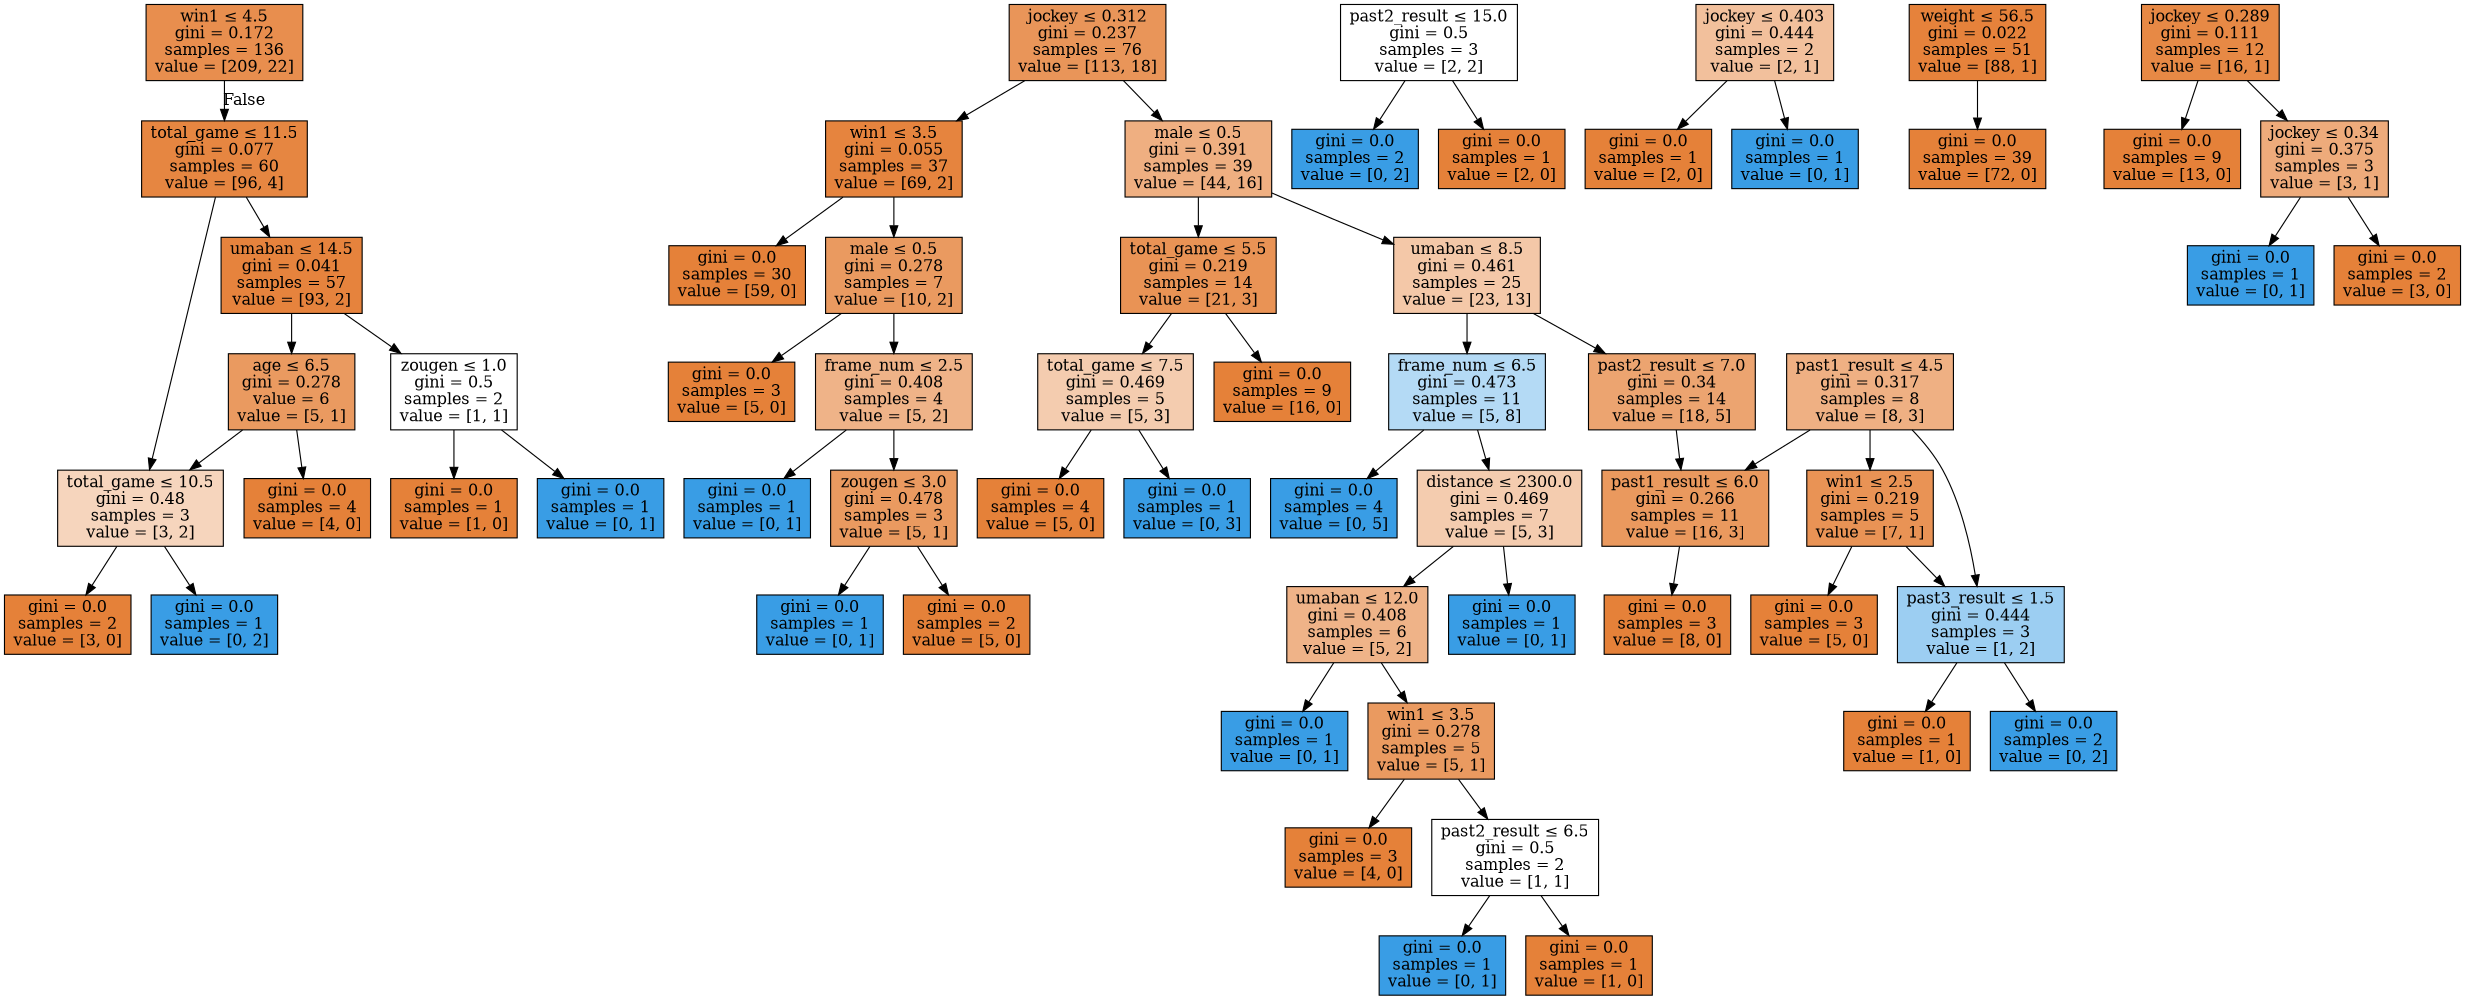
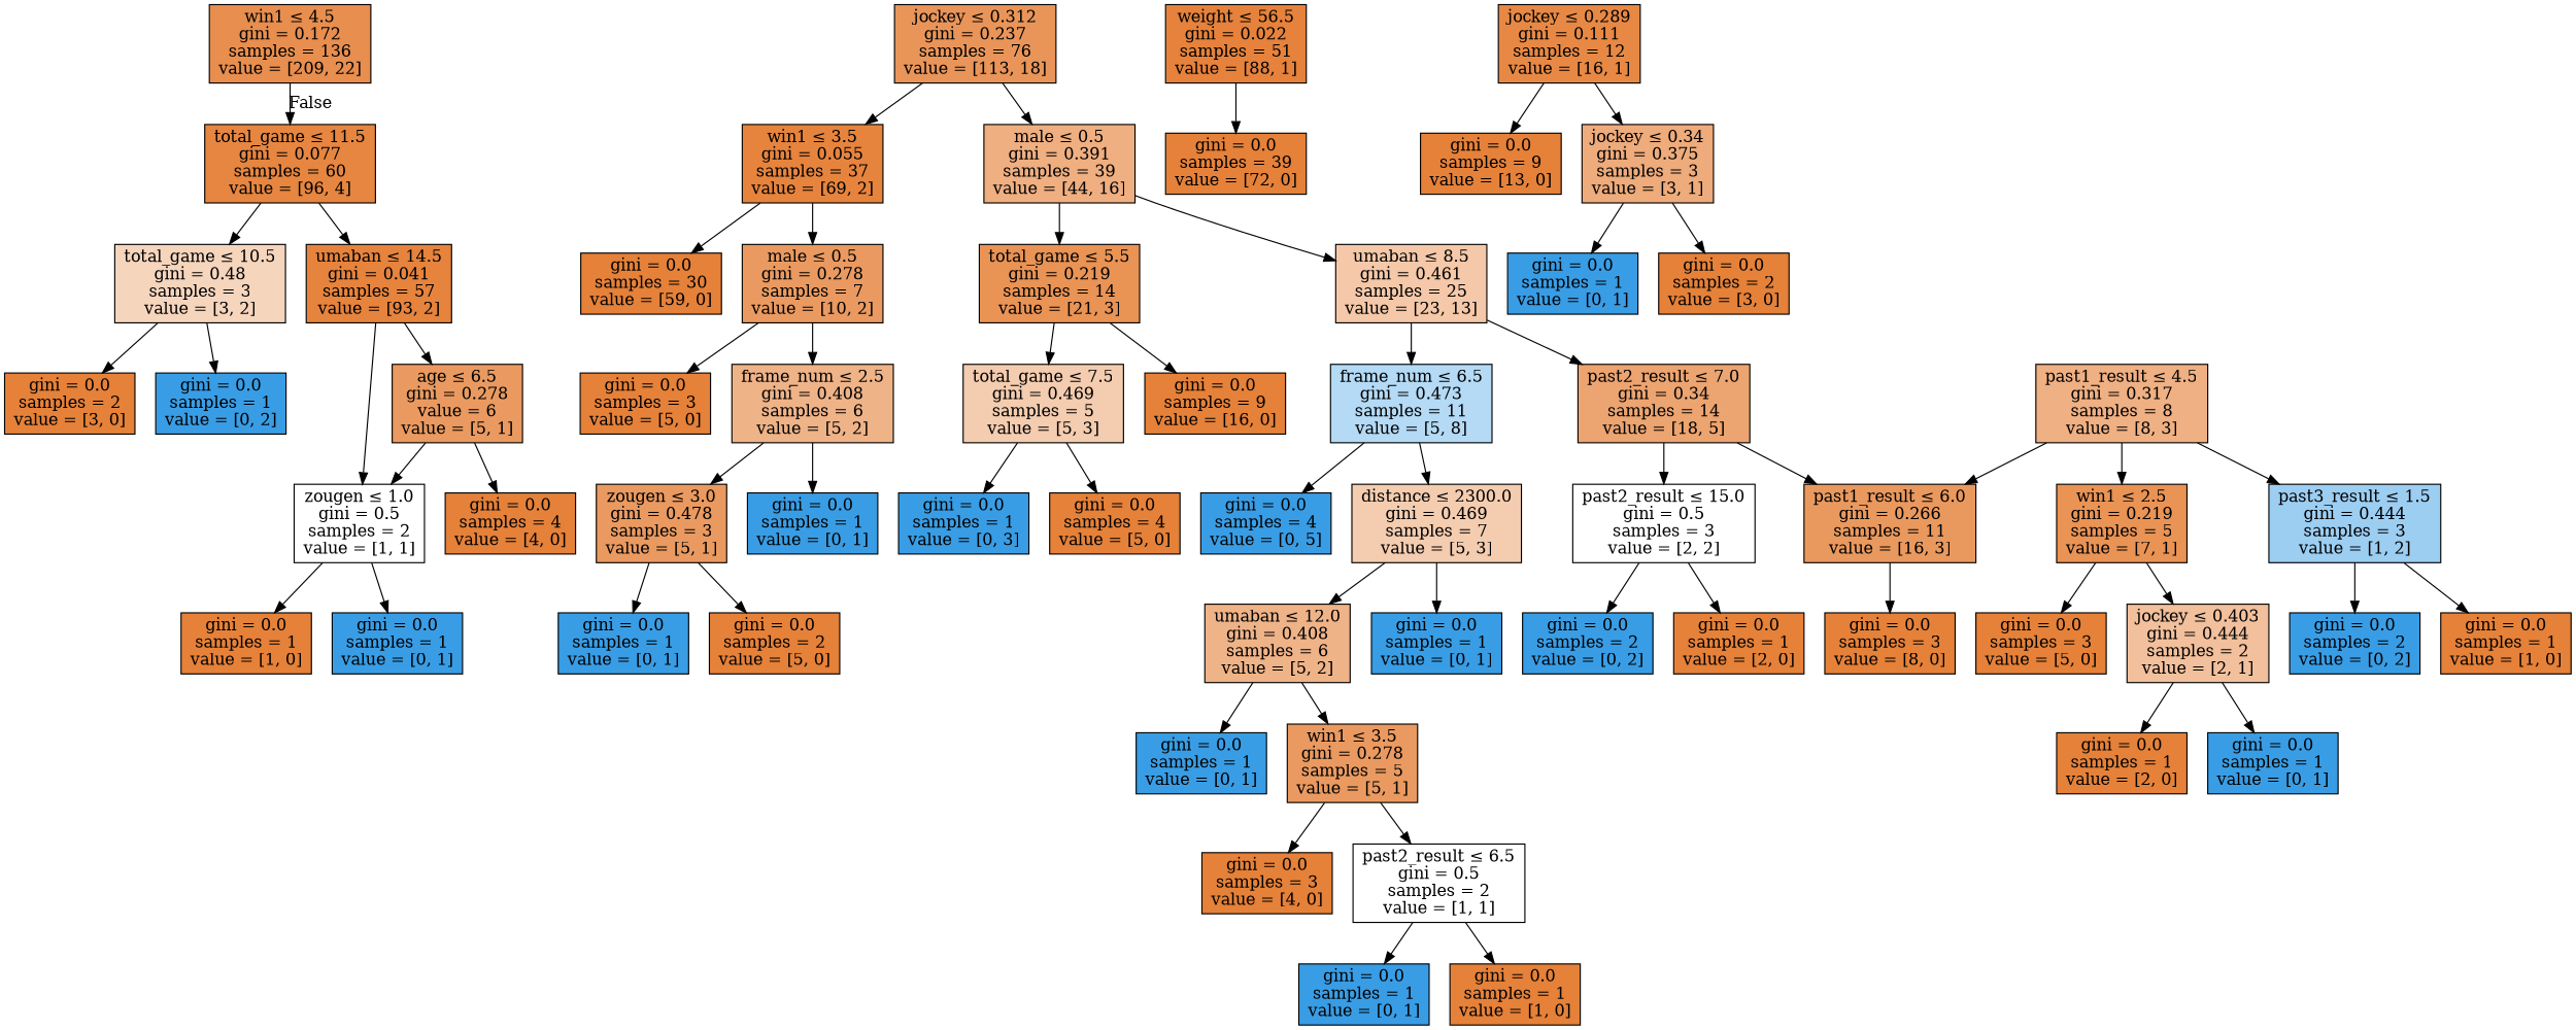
  digraph {
    node [color=black fillcolor="#e58139ff" shape=box style=filled]
    n1 [fillcolor="#e58139e4" label=<win1 &le; 4.5<br/>gini = 0.172<br/>samples = 136<br/>value = [209, 22]>]
    n2 [fillcolor="#e58139f4" label=<total_game &le; 11.5<br/>gini = 0.077<br/>samples = 60<br/>value = [96, 4]>]
    n3 [fillcolor="#e58139d6" label=<jockey &le; 0.312<br/>gini = 0.237<br/>samples = 76<br/>value = [113, 18]>]
    n4 [fillcolor="#e58139f8" label=<win1 &le; 3.5<br/>gini = 0.055<br/>samples = 37<br/>value = [69, 2]>]
    n5 [fillcolor="#e58139a2" label=<male &le; 0.5<br/>gini = 0.391<br/>samples = 39<br/>value = [44, 16]>]
    n6 [fillcolor="#e5813955" label=<total_game &le; 10.5<br/>gini = 0.48<br/>samples = 3<br/>value = [3, 2]>]
    n7 [fillcolor="#e58139fa" label=<umaban &le; 14.5<br/>gini = 0.041<br/>samples = 57<br/>value = [93, 2]>]
    n8 [label=<gini = 0.0<br/>samples = 30<br/>value = [59, 0]>]
    n9 [fillcolor="#e58139cc" label=<male &le; 0.5<br/>gini = 0.278<br/>samples = 7<br/>value = [10, 2]>]
    n10 [fillcolor="#e58139db" label=<total_game &le; 5.5<br/>gini = 0.219<br/>samples = 14<br/>value = [21, 3]>]
    n11 [fillcolor="#e581396f" label=<umaban &le; 8.5<br/>gini = 0.461<br/>samples = 25<br/>value = [23, 13]>]
-   n12 [fillcolor="#e5813999" label=<frame_num &le; 2.5<br/>gini = 0.408<br/>samples = 4<br/>value = [5, 2]>]
+   n12 [fillcolor="#e5813999" label=<frame_num &le; 2.5<br/>gini = 0.408<br/>samples = 6<br/>value = [5, 2]>]
    n13 [label=<gini = 0.0<br/>samples = 3<br/>value = [5, 0]>]
    n14 [fillcolor="#e58139cc" label=<zougen &le; 3.0<br/>gini = 0.478<br/>samples = 3<br/>value = [5, 1]>]
    n15 [fillcolor="#399de5ff" label=<gini = 0.0<br/>samples = 1<br/>value = [0, 1]>]
    n16 [label=<gini = 0.0<br/>samples = 2<br/>value = [5, 0]>]
    n17 [fillcolor="#399de5ff" label=<gini = 0.0<br/>samples = 1<br/>value = [0, 1]>]
    n18 [label=<gini = 0.0<br/>samples = 9<br/>value = [16, 0]>]
    n19 [fillcolor="#e5813966" label=<total_game &le; 7.5<br/>gini = 0.469<br/>samples = 5<br/>value = [5, 3]>]
    n20 [fillcolor="#e58139b8" label=<past2_result &le; 7.0<br/>gini = 0.34<br/>samples = 14<br/>value = [18, 5]>]
    n21 [fillcolor="#399de560" label=<frame_num &le; 6.5<br/>gini = 0.473<br/>samples = 11<br/>value = [5, 8]>]
    n22 [fillcolor="#399de5ff" label=<gini = 0.0<br/>samples = 1<br/>value = [0, 3]>]
    n23 [label=<gini = 0.0<br/>samples = 4<br/>value = [5, 0]>]
    n24 [fillcolor="#e58139cf" label=<past1_result &le; 6.0<br/>gini = 0.266<br/>samples = 11<br/>value = [16, 3]>]
    n25 [fillcolor="#e5813900" label=<past2_result &le; 15.0<br/>gini = 0.5<br/>samples = 3<br/>value = [2, 2]>]
    n26 [fillcolor="#399de5ff" label=<gini = 0.0<br/>samples = 4<br/>value = [0, 5]>]
    n27 [fillcolor="#e5813966" label=<distance &le; 2300.0<br/>gini = 0.469<br/>samples = 7<br/>value = [5, 3]>]
    n28 [label=<gini = 0.0<br/>samples = 3<br/>value = [8, 0]>]
    n29 [fillcolor="#399de5ff" label=<gini = 0.0<br/>samples = 2<br/>value = [0, 2]>]
    n30 [label=<gini = 0.0<br/>samples = 1<br/>value = [2, 0]>]
    n31 [fillcolor="#e581399f" label=<past1_result &le; 4.5<br/>gini = 0.317<br/>samples = 8<br/>value = [8, 3]>]
    n32 [fillcolor="#e58139db" label=<win1 &le; 2.5<br/>gini = 0.219<br/>samples = 5<br/>value = [7, 1]>]
    n33 [fillcolor="#399de57f" label=<past3_result &le; 1.5<br/>gini = 0.444<br/>samples = 3<br/>value = [1, 2]>]
    n34 [fillcolor="#e581397f" label=<jockey &le; 0.403<br/>gini = 0.444<br/>samples = 2<br/>value = [2, 1]>]
    n35 [label=<gini = 0.0<br/>samples = 3<br/>value = [5, 0]>]
    n36 [label=<gini = 0.0<br/>samples = 1<br/>value = [1, 0]>]
    n37 [fillcolor="#399de5ff" label=<gini = 0.0<br/>samples = 2<br/>value = [0, 2]>]
    n38 [label=<gini = 0.0<br/>samples = 1<br/>value = [2, 0]>]
    n39 [fillcolor="#399de5ff" label=<gini = 0.0<br/>samples = 1<br/>value = [0, 1]>]
    n40 [fillcolor="#e5813999" label=<umaban &le; 12.0<br/>gini = 0.408<br/>samples = 6<br/>value = [5, 2]>]
    n41 [fillcolor="#399de5ff" label=<gini = 0.0<br/>samples = 1<br/>value = [0, 1]>]
    n42 [fillcolor="#399de5ff" label=<gini = 0.0<br/>samples = 1<br/>value = [0, 1]>]
    n43 [fillcolor="#e58139cc" label=<win1 &le; 3.5<br/>gini = 0.278<br/>samples = 5<br/>value = [5, 1]>]
    n44 [label=<gini = 0.0<br/>samples = 3<br/>value = [4, 0]>]
    n45 [fillcolor="#e5813900" label=<past2_result &le; 6.5<br/>gini = 0.5<br/>samples = 2<br/>value = [1, 1]>]
    n46 [fillcolor="#399de5ff" label=<gini = 0.0<br/>samples = 1<br/>value = [0, 1]>]
    n47 [label=<gini = 0.0<br/>samples = 1<br/>value = [1, 0]>]
    n48 [label=<gini = 0.0<br/>samples = 2<br/>value = [3, 0]>]
    n49 [fillcolor="#399de5ff" label=<gini = 0.0<br/>samples = 1<br/>value = [0, 2]>]
    n50 [fillcolor="#e58139cc" label=<age &le; 6.5<br/>gini = 0.278<br/>value = 6<br/>value = [5, 1]>]
    n51 [fillcolor="#e5813900" label=<zougen &le; 1.0<br/>gini = 0.5<br/>samples = 2<br/>value = [1, 1]>]
    n52 [fillcolor="#e58139fc" label=<weight &le; 56.5<br/>gini = 0.022<br/>samples = 51<br/>value = [88, 1]>]
    n53 [label=<gini = 0.0<br/>samples = 39<br/>value = [72, 0]>]
    n54 [label=<gini = 0.0<br/>samples = 4<br/>value = [4, 0]>]
    n55 [fillcolor="#e58139ef" label=<jockey &le; 0.289<br/>gini = 0.111<br/>samples = 12<br/>value = [16, 1]>]
    n56 [label=<gini = 0.0<br/>samples = 9<br/>value = [13, 0]>]
    n57 [fillcolor="#e58139aa" label=<jockey &le; 0.34<br/>gini = 0.375<br/>samples = 3<br/>value = [3, 1]>]
    n58 [fillcolor="#399de5ff" label=<gini = 0.0<br/>samples = 1<br/>value = [0, 1]>]
    n59 [label=<gini = 0.0<br/>samples = 2<br/>value = [3, 0]>]
    n60 [label=<gini = 0.0<br/>samples = 1<br/>value = [1, 0]>]
    n61 [fillcolor="#399de5ff" label=<gini = 0.0<br/>samples = 1<br/>value = [0, 1]>]
    n1 -> n2 [headlabel=False labelangle=-45 labeldistance=2.5]
    n2 -> n6
    n2 -> n7
    n3 -> n4
    n3 -> n5
    n4 -> n8
    n4 -> n9
    n5 -> n10
    n5 -> n11
    n6 -> n48
    n6 -> n49
    n7 -> n50
    n7 -> n51
    n9 -> n12
    n9 -> n13
    n10 -> n18
    n10 -> n19
    n11 -> n20
    n11 -> n21
    n12 -> n14
    n12 -> n15
    n14 -> n16
    n14 -> n17
    n19 -> n22
    n19 -> n23
    n20 -> n24
+   n20 -> n25
    n21 -> n26
    n21 -> n27
    n24 -> n28
    n25 -> n29
    n25 -> n30
    n27 -> n40
    n27 -> n41
    n31 -> n24
    n31 -> n32
    n31 -> n33
-   n32 -> n33
+   n32 -> n34
    n32 -> n35
    n33 -> n36
    n33 -> n37
    n34 -> n38
    n34 -> n39
    n40 -> n42
    n40 -> n43
    n43 -> n44
    n43 -> n45
    n45 -> n46
    n45 -> n47
-   n50 -> n6
+   n50 -> n51
    n50 -> n54
    n51 -> n60
    n51 -> n61
    n52 -> n53
    n55 -> n56
    n55 -> n57
    n57 -> n58
    n57 -> n59
  }
